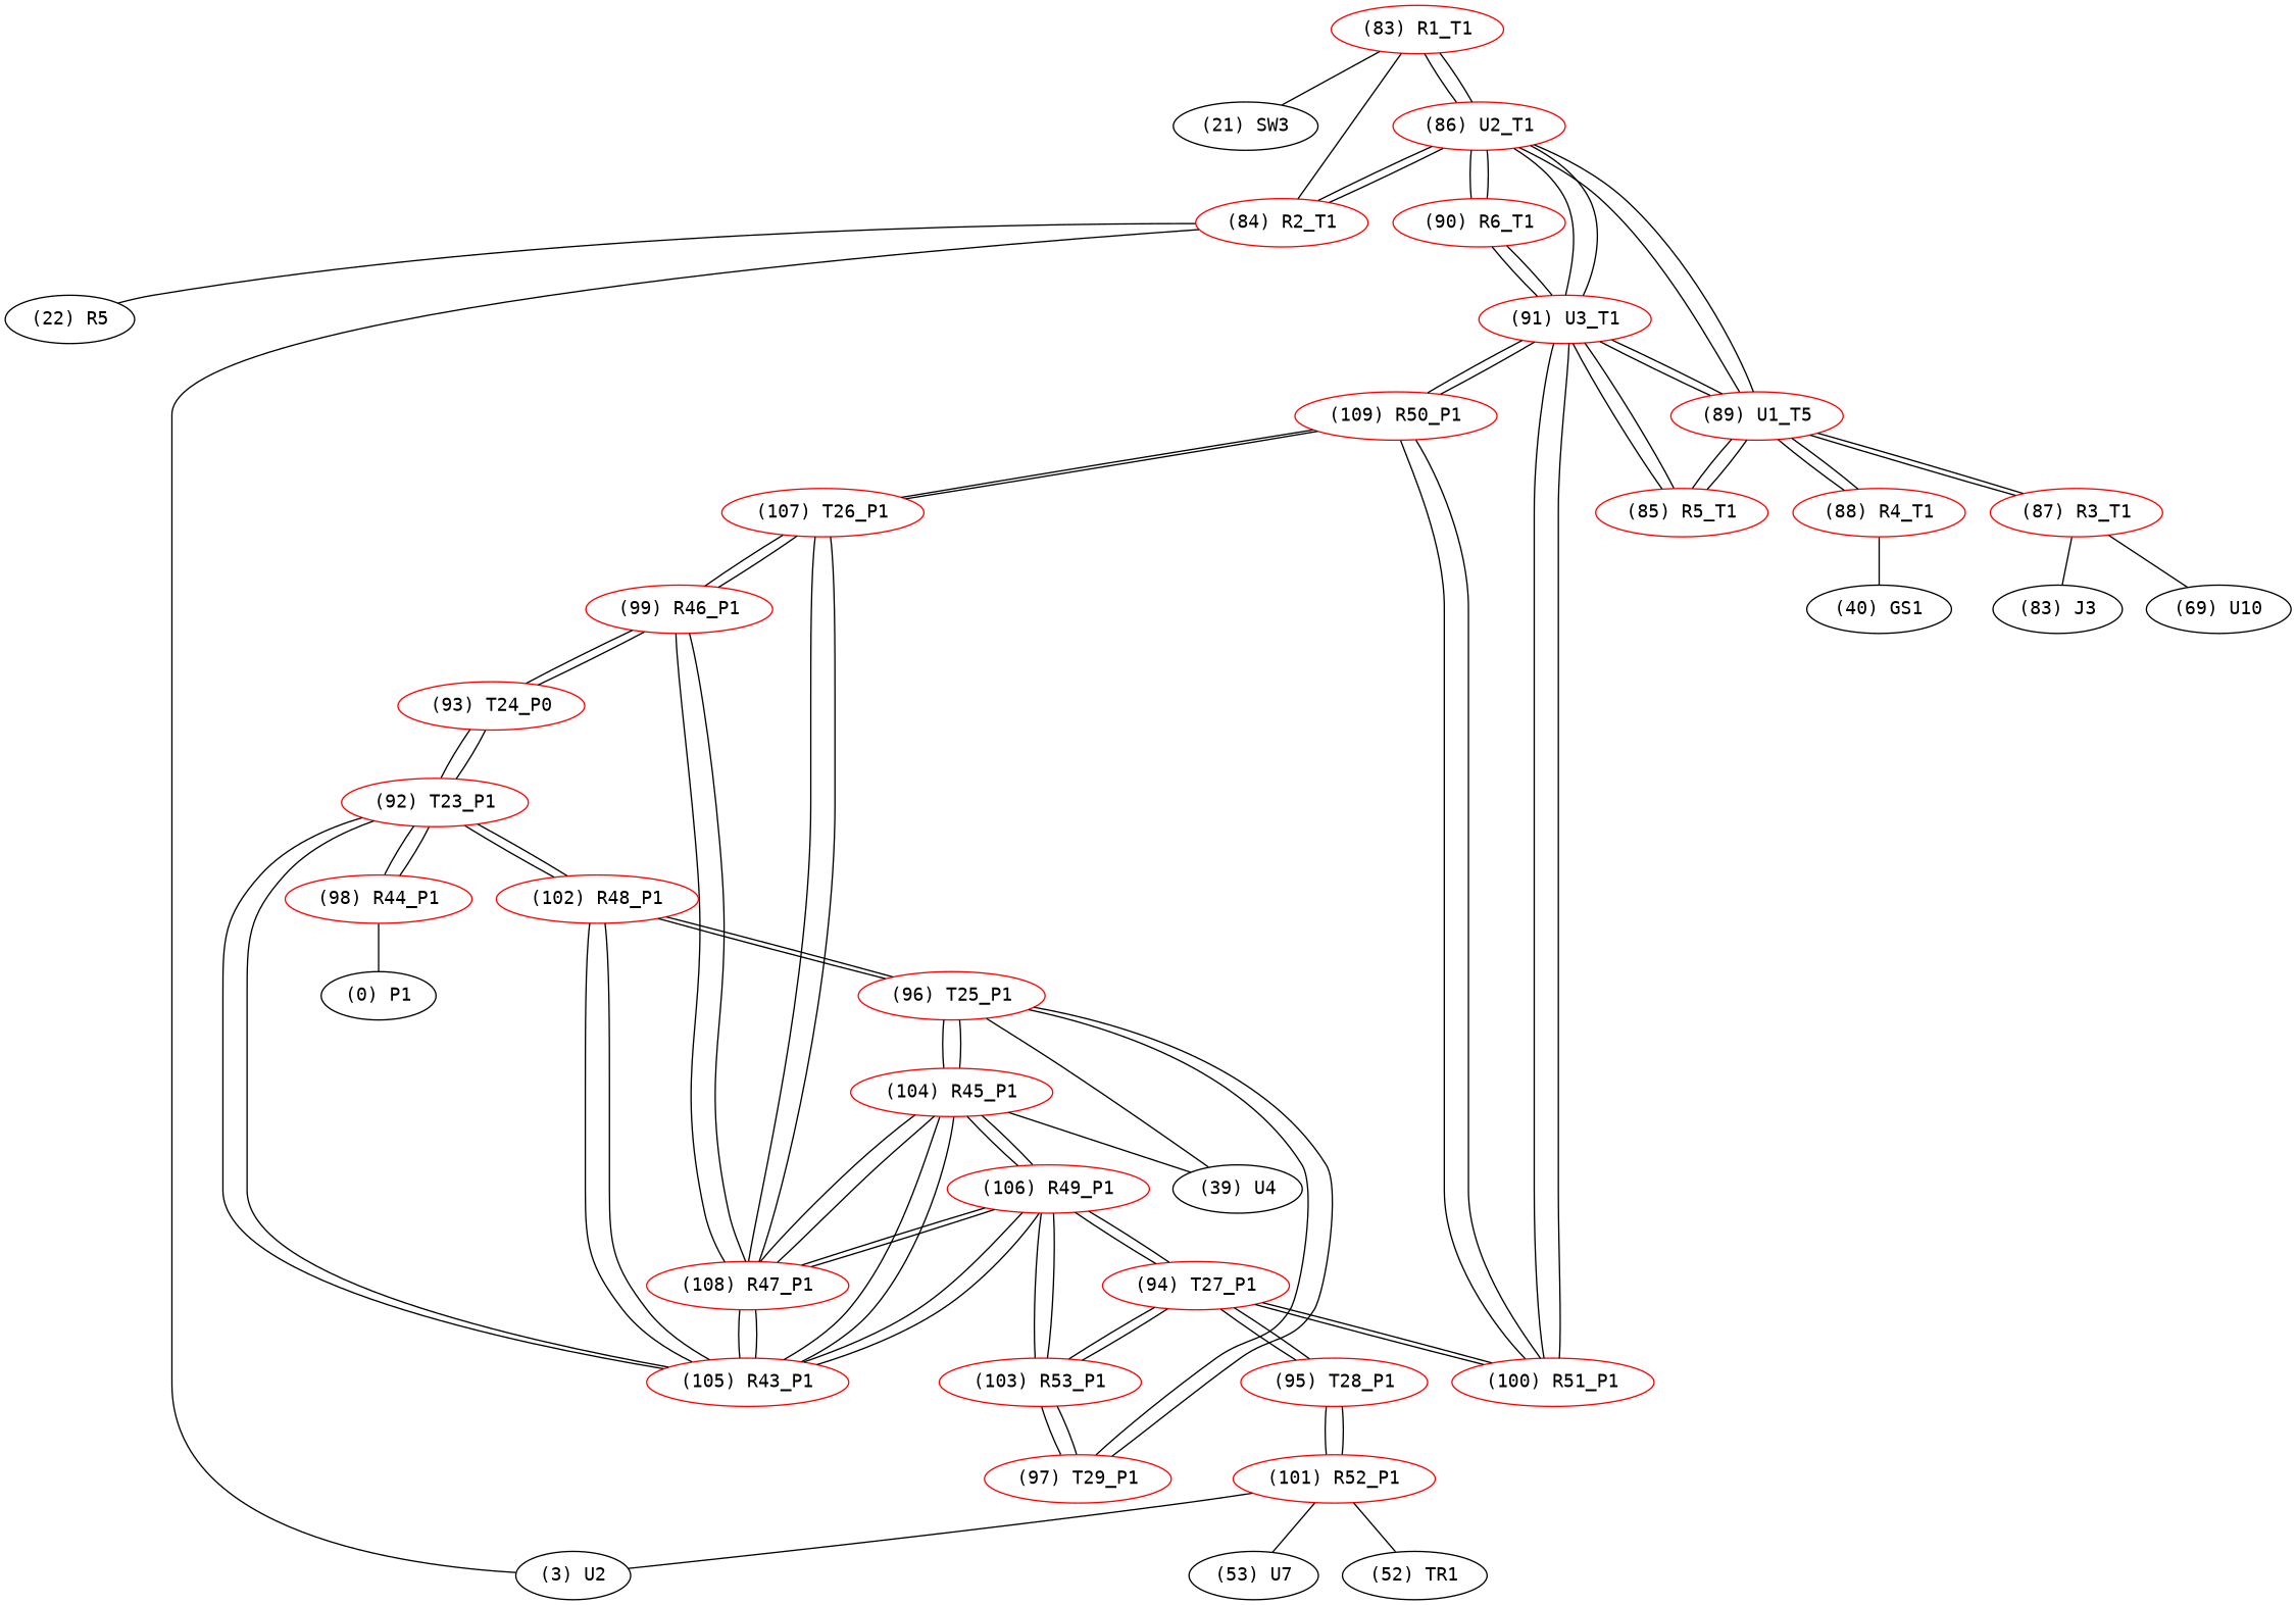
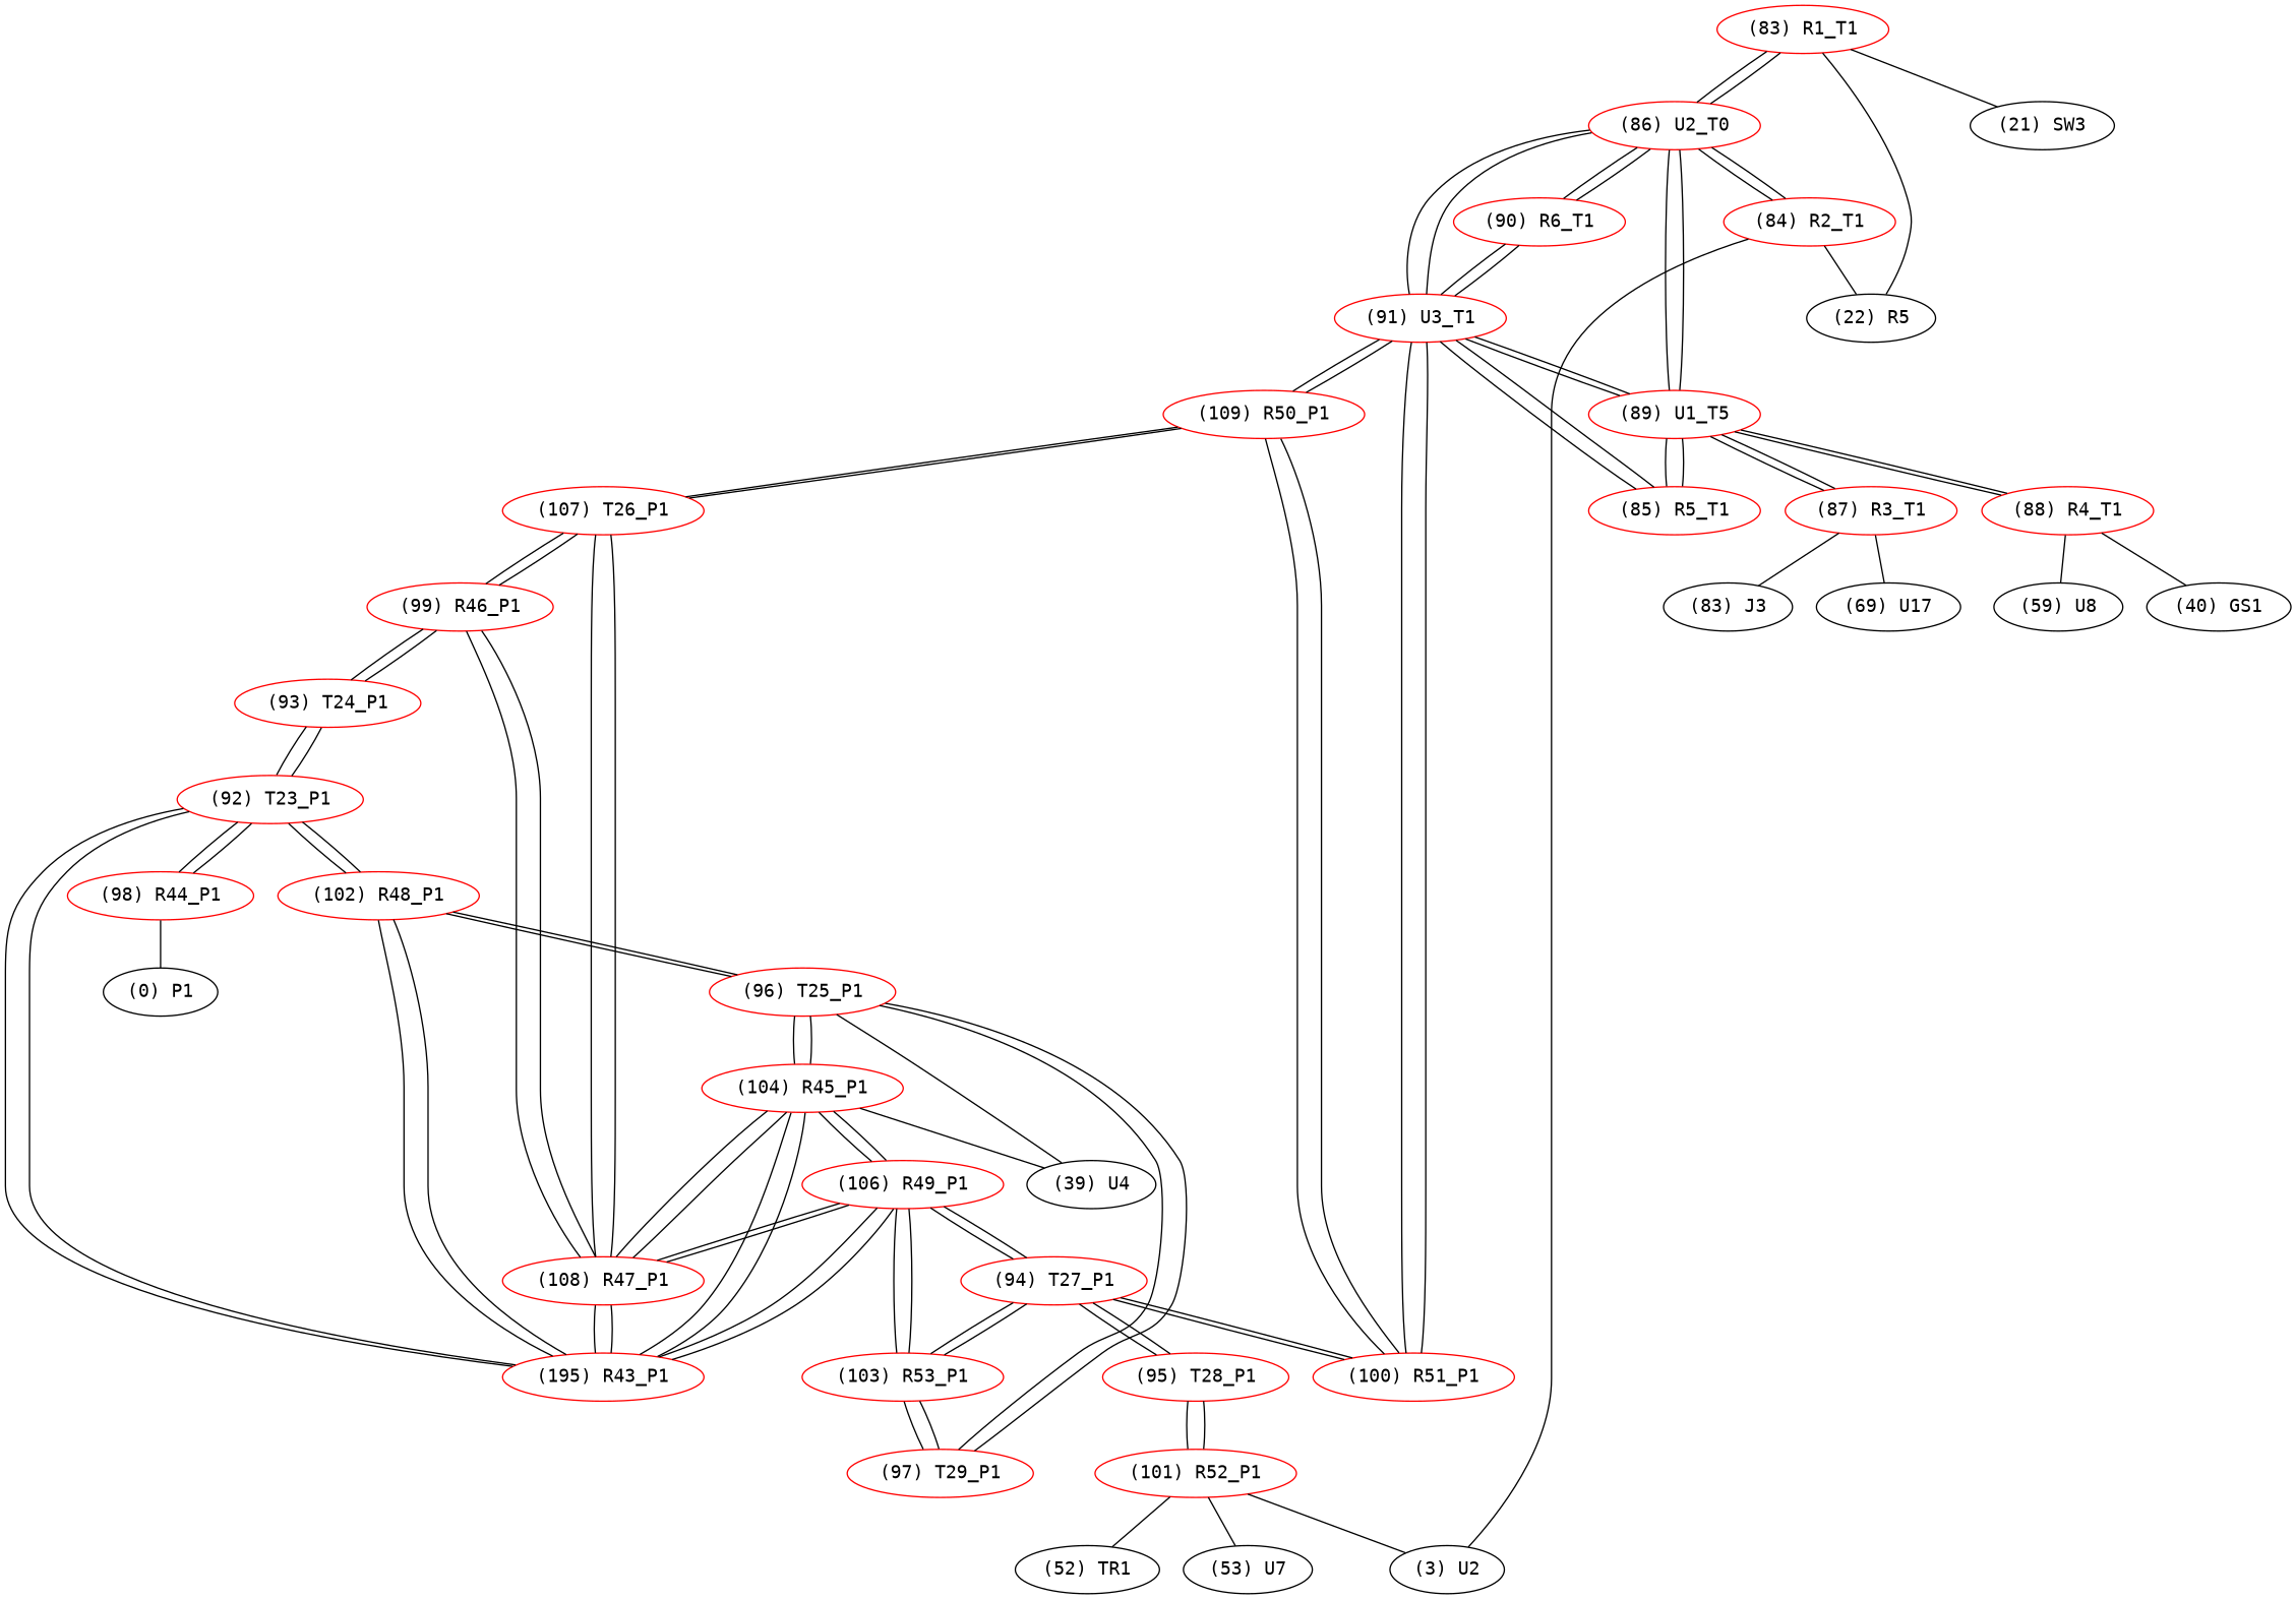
  graph {
    fontname="DejaVu Sans Mono"
    node [color=red fontname="DejaVu Sans Mono"]
    edge [fontname="DejaVu Sans Mono"]
    n1 [label="(83) R1_T1"]
    n2 [label="(22) R5" color=""]
    n3 [label="(21) SW3" color=""]
-   n4 [label="(86) U2_T1"]
+   n4 [label="(86) U2_T0"]
    n5 [label="(84) R2_T1"]
    n6 [label="(91) U3_T1"]
    n7 [label="(89) U1_T5"]
    n8 [label="(90) R6_T1"]
    n9 [label="(3) U2" color=""]
    n10 [label="(85) R5_T1"]
    n11 [label="(100) R51_P1"]
    n12 [label="(109) R50_P1"]
    n13 [label="(87) R3_T1"]
    n14 [label="(88) R4_T1"]
    n15 [label="(94) T27_P1"]
    n16 [label="(107) T26_P1"]
    n17 [label="(83) J3" color=""]
-   n18 [label="(69) U10" color=""]
+   n18 [label="(69) U17" color=""]
+   n19 [label="(59) U8" color=""]
    n20 [label="(40) GS1" color=""]
    n21 [label="(106) R49_P1"]
    n22 [label="(95) T28_P1"]
    n23 [label="(103) R53_P1"]
    n24 [label="(108) R47_P1"]
    n25 [label="(99) R46_P1"]
    n26 [label="(92) T23_P1"]
    n27 [label="(102) R48_P1"]
-   n28 [label="(105) R43_P1"]
-   n29 [label="(93) T24_P0"]
+   n28 [label="(195) R43_P1"]
+   n29 [label="(93) T24_P1"]
    n30 [label="(98) R44_P1"]
    n31 [label="(96) T25_P1"]
    n32 [label="(104) R45_P1"]
    n33 [label="(0) P1" color=""]
    n34 [label="(97) T29_P1"]
    n35 [label="(39) U4" color=""]
    n36 [label="(101) R52_P1"]
    n37 [label="(52) TR1" color=""]
    n38 [label="(53) U7" color=""]
-   n1 -- n5
+   n1 -- n2
    n1 -- n3
    n1 -- n4
    n4 -- n1
    n4 -- n5
    n4 -- n6
    n4 -- n7
    n4 -- n8
    n5 -- n2
    n5 -- n4
    n5 -- n9
    n6 -- n4
    n6 -- n7
    n6 -- n8
    n6 -- n10
    n6 -- n11
    n6 -- n12
    n7 -- n4
    n7 -- n6
    n7 -- n10
    n7 -- n13
    n7 -- n14
    n8 -- n4
    n8 -- n6
    n10 -- n6
    n10 -- n7
    n11 -- n6
    n11 -- n12
    n11 -- n15
    n12 -- n6
    n12 -- n11
    n12 -- n16
    n13 -- n7
    n13 -- n17
    n13 -- n18
    n14 -- n7
+   n14 -- n19
    n14 -- n20
    n15 -- n11
    n15 -- n21
    n15 -- n22
    n15 -- n23
    n16 -- n12
    n16 -- n24
    n16 -- n25
    n21 -- n15
    n21 -- n23
    n21 -- n24
    n21 -- n28
    n21 -- n32
    n22 -- n15
    n22 -- n36
    n23 -- n15
    n23 -- n21
    n23 -- n34
    n24 -- n16
    n24 -- n21
    n24 -- n25
    n24 -- n28
    n24 -- n32
    n25 -- n16
    n25 -- n24
    n25 -- n29
    n26 -- n27
    n26 -- n28
    n26 -- n29
    n26 -- n30
    n27 -- n26
    n27 -- n28
    n27 -- n31
    n28 -- n21
    n28 -- n24
    n28 -- n26
    n28 -- n27
    n28 -- n32
    n29 -- n25
    n29 -- n26
    n30 -- n26
    n30 -- n33
    n31 -- n27
    n31 -- n32
    n31 -- n34
    n31 -- n35
    n32 -- n21
    n32 -- n24
    n32 -- n28
    n32 -- n31
    n32 -- n35
    n34 -- n23
    n34 -- n31
    n36 -- n9
    n36 -- n22
    n36 -- n37
    n36 -- n38
  }
